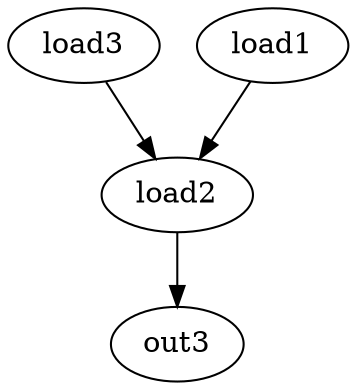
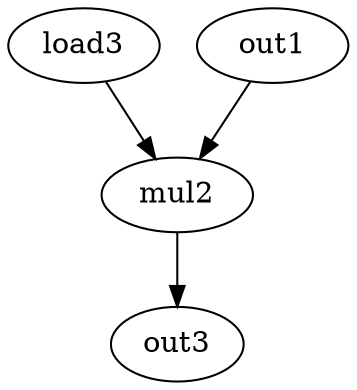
  digraph {
    node [opcode=load]
    edge [operand=0]
    n1 [label=load3]
-   mul2 [opcode=mul label=load2]
+   mul2 [opcode=mul]
    out3 [opcode=output]
-   load1
+   load1 [label=out1]
    n1 -> mul2
    mul2 -> out3
    load1 -> mul2 [operand=1]
  }
